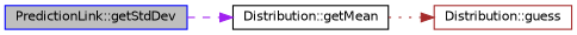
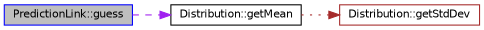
  digraph {
    rankdir=LR
    node [fillcolor=white fontname=Helvetica fontsize=10 shape=record style=filled]
    edge [fontname=Helvetica fontsize=10 labelfontname=Helvetica labelfontsize=10]
-   n1 [color=blue fillcolor=grey75 fontcolor=black height=0.2 label="PredictionLink::getStdDev" width=0.4]
+   n1 [color=blue fillcolor=grey75 fontcolor=black height=0.2 label="PredictionLink::guess" width=0.4]
    n2 [color=black height=0.2 label="Distribution::getMean" width=0.4]
-   n3 [color=brown height=0.2 label="Distribution::guess" width=0.4]
+   n3 [color=brown height=0.2 label="Distribution::getStdDev" width=0.4]
    n1 -> n2 [color=purple style=dashed]
    n2 -> n3 [color=brown style=dotted]
  }
